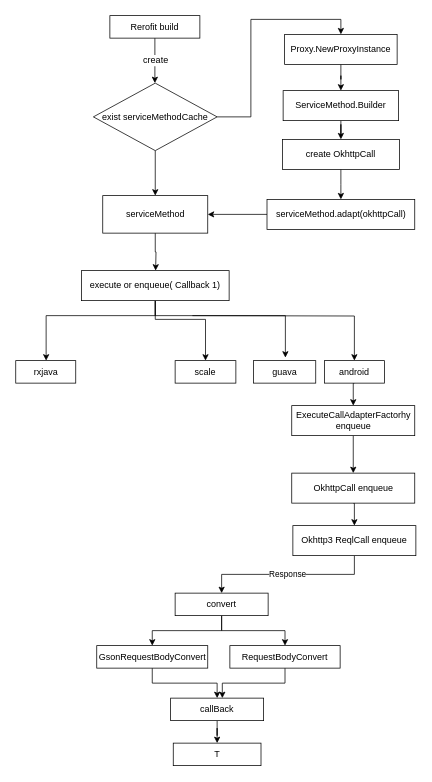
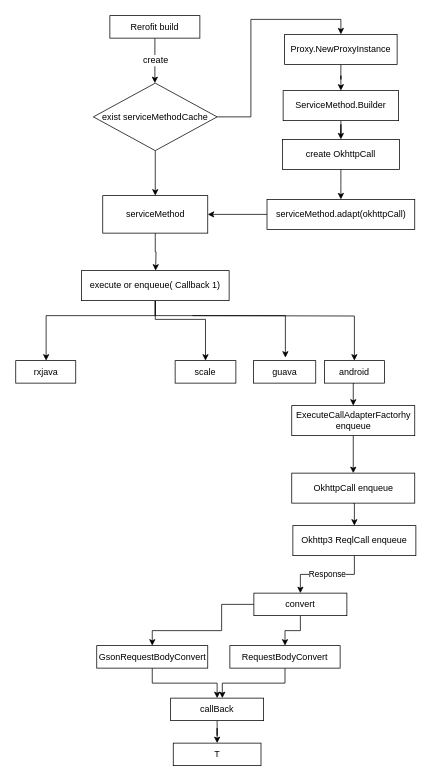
  <mxCell id="0" />
  <mxCell id="1" parent="0" />
  <mxCell id="2" style="edgeStyle=orthogonalEdgeStyle;rounded=0;orthogonalLoop=1;jettySize=auto;html=1;" edge="1" parent="1" source="4"><mxGeometry relative="1" as="geometry"><mxPoint x="206" y="110" as="targetPoint" /></mxGeometry></mxCell>
  <mxCell id="3" value="create" style="text;html=1;resizable=0;points=[];align=center;verticalAlign=middle;labelBackgroundColor=#ffffff;" vertex="1" connectable="0" parent="2"><mxGeometry x="-0.033" relative="1" as="geometry"><mxPoint as="offset" /></mxGeometry></mxCell>
  <mxCell id="4" value="Rerofit build" style="rounded=0;whiteSpace=wrap;html=1;" vertex="1" parent="1"><mxGeometry x="146" y="20" width="120" height="30" as="geometry" /></mxCell>
  <mxCell id="5" style="edgeStyle=orthogonalEdgeStyle;rounded=0;orthogonalLoop=1;jettySize=auto;html=1;exitX=0.5;exitY=1;exitDx=0;exitDy=0;" edge="1" parent="1" source="7" target="22"><mxGeometry relative="1" as="geometry"><mxPoint x="207" y="260" as="targetPoint" /></mxGeometry></mxCell>
  <mxCell id="6" style="edgeStyle=orthogonalEdgeStyle;rounded=0;orthogonalLoop=1;jettySize=auto;html=1;exitX=1;exitY=0.5;exitDx=0;exitDy=0;entryX=0.5;entryY=0;entryDx=0;entryDy=0;" edge="1" parent="1" source="7" target="9"><mxGeometry relative="1" as="geometry" /></mxCell>
  <mxCell id="7" value="exist serviceMethodCache" style="rhombus;whiteSpace=wrap;html=1;" vertex="1" parent="1"><mxGeometry x="124" y="110" width="165" height="90" as="geometry" /></mxCell>
  <mxCell id="8" style="edgeStyle=orthogonalEdgeStyle;rounded=0;orthogonalLoop=1;jettySize=auto;html=1;" edge="1" parent="1" source="9" target="11"><mxGeometry relative="1" as="geometry"><mxPoint x="454" y="115" as="targetPoint" /></mxGeometry></mxCell>
  <mxCell id="9" value="Proxy.NewProxyInstance" style="rounded=0;whiteSpace=wrap;html=1;" vertex="1" parent="1"><mxGeometry x="379" y="45" width="150" height="40" as="geometry" /></mxCell>
  <mxCell id="10" style="edgeStyle=orthogonalEdgeStyle;rounded=0;orthogonalLoop=1;jettySize=auto;html=1;exitX=0.5;exitY=1;exitDx=0;exitDy=0;" edge="1" parent="1" source="11" target="13"><mxGeometry relative="1" as="geometry"><mxPoint x="454" y="195" as="targetPoint" /></mxGeometry></mxCell>
  <mxCell id="11" value="ServiceMethod.Builder" style="rounded=0;whiteSpace=wrap;html=1;" vertex="1" parent="1"><mxGeometry x="377" y="120" width="154" height="40" as="geometry" /></mxCell>
  <mxCell id="12" value="" style="edgeStyle=orthogonalEdgeStyle;rounded=0;orthogonalLoop=1;jettySize=auto;html=1;" edge="1" parent="1" source="13"><mxGeometry relative="1" as="geometry"><mxPoint x="454" y="265" as="targetPoint" /></mxGeometry></mxCell>
  <mxCell id="13" value="create OkhttpCall" style="rounded=0;whiteSpace=wrap;html=1;" vertex="1" parent="1"><mxGeometry x="376" y="185" width="156" height="40" as="geometry" /></mxCell>
  <mxCell id="14" style="edgeStyle=orthogonalEdgeStyle;rounded=0;orthogonalLoop=1;jettySize=auto;html=1;exitX=0;exitY=0.5;exitDx=0;exitDy=0;entryX=1;entryY=0.5;entryDx=0;entryDy=0;" edge="1" parent="1" source="15" target="22"><mxGeometry relative="1" as="geometry" /></mxCell>
  <mxCell id="15" value="serviceMethod.adapt(okhttpCall)" style="rounded=0;whiteSpace=wrap;html=1;" vertex="1" parent="1"><mxGeometry x="355.5" y="265" width="197" height="40" as="geometry" /></mxCell>
  <mxCell id="16" style="edgeStyle=orthogonalEdgeStyle;rounded=0;orthogonalLoop=1;jettySize=auto;html=1;entryX=0.5;entryY=0;entryDx=0;entryDy=0;" edge="1" parent="1" target="27"><mxGeometry relative="1" as="geometry"><mxPoint x="256" y="420" as="sourcePoint" /></mxGeometry></mxCell>
  <mxCell id="17" style="edgeStyle=orthogonalEdgeStyle;rounded=0;orthogonalLoop=1;jettySize=auto;html=1;exitX=0.5;exitY=1;exitDx=0;exitDy=0;" edge="1" parent="1" source="20"><mxGeometry relative="1" as="geometry"><mxPoint x="380" y="476" as="targetPoint" /><Array as="points"><mxPoint x="207" y="420" /><mxPoint x="380" y="420" /></Array></mxGeometry></mxCell>
  <mxCell id="18" style="edgeStyle=orthogonalEdgeStyle;rounded=0;orthogonalLoop=1;jettySize=auto;html=1;entryX=0.5;entryY=0;entryDx=0;entryDy=0;" edge="1" parent="1" source="20" target="24"><mxGeometry relative="1" as="geometry"><Array as="points"><mxPoint x="207" y="425" /><mxPoint x="274" y="425" /></Array></mxGeometry></mxCell>
  <mxCell id="19" style="edgeStyle=orthogonalEdgeStyle;rounded=0;orthogonalLoop=1;jettySize=auto;html=1;" edge="1" parent="1" source="20" target="23"><mxGeometry relative="1" as="geometry"><Array as="points"><mxPoint x="207" y="420" /><mxPoint x="61" y="420" /></Array></mxGeometry></mxCell>
  <mxCell id="20" value="execute or enqueue( Callback 1)" style="rounded=0;whiteSpace=wrap;html=1;" vertex="1" parent="1"><mxGeometry x="108" y="360" width="197" height="40" as="geometry" /></mxCell>
  <mxCell id="21" style="edgeStyle=orthogonalEdgeStyle;rounded=0;orthogonalLoop=1;jettySize=auto;html=1;exitX=0.5;exitY=1;exitDx=0;exitDy=0;" edge="1" parent="1" source="22"><mxGeometry relative="1" as="geometry"><mxPoint x="207" y="360" as="targetPoint" /></mxGeometry></mxCell>
  <mxCell id="22" value="&lt;span style=&quot;white-space: normal&quot;&gt;serviceMethod&lt;/span&gt;" style="rounded=0;whiteSpace=wrap;html=1;" vertex="1" parent="1"><mxGeometry x="136.5" y="260" width="140" height="50" as="geometry" /></mxCell>
  <mxCell id="23" value="rxjava" style="rounded=0;whiteSpace=wrap;html=1;" vertex="1" parent="1"><mxGeometry x="20.5" y="480" width="80" height="30" as="geometry" /></mxCell>
  <mxCell id="24" value="scale" style="rounded=0;whiteSpace=wrap;html=1;" vertex="1" parent="1"><mxGeometry x="233" y="480" width="81" height="30" as="geometry" /></mxCell>
  <mxCell id="25" value="guava" style="rounded=0;whiteSpace=wrap;html=1;" vertex="1" parent="1"><mxGeometry x="337.5" y="480" width="83" height="30" as="geometry" /></mxCell>
  <mxCell id="26" style="edgeStyle=orthogonalEdgeStyle;rounded=0;orthogonalLoop=1;jettySize=auto;html=1;exitX=0.5;exitY=1;exitDx=0;exitDy=0;entryX=0.5;entryY=0;entryDx=0;entryDy=0;" edge="1" parent="1" source="27" target="29"><mxGeometry relative="1" as="geometry" /></mxCell>
  <mxCell id="27" value="android" style="rounded=0;whiteSpace=wrap;html=1;" vertex="1" parent="1"><mxGeometry x="432" y="480" width="80" height="30" as="geometry" /></mxCell>
  <mxCell id="28" value="" style="edgeStyle=orthogonalEdgeStyle;rounded=0;orthogonalLoop=1;jettySize=auto;html=1;" edge="1" parent="1" source="29" target="31"><mxGeometry relative="1" as="geometry" /></mxCell>
  <mxCell id="29" value="ExecuteCallAdapterFactorhy&lt;br&gt;enqueue" style="rounded=0;whiteSpace=wrap;html=1;" vertex="1" parent="1"><mxGeometry x="388.5" y="540" width="164" height="40" as="geometry" /></mxCell>
  <mxCell id="30" style="edgeStyle=orthogonalEdgeStyle;rounded=0;orthogonalLoop=1;jettySize=auto;html=1;exitX=0.5;exitY=1;exitDx=0;exitDy=0;entryX=0.5;entryY=0;entryDx=0;entryDy=0;" edge="1" parent="1" source="31" target="36"><mxGeometry relative="1" as="geometry" /></mxCell>
  <mxCell id="31" value="OkhttpCall enqueue" style="rounded=0;whiteSpace=wrap;html=1;" vertex="1" parent="1"><mxGeometry x="388.5" y="630" width="164" height="40" as="geometry" /></mxCell>
  <mxCell id="32" style="edgeStyle=orthogonalEdgeStyle;rounded=0;orthogonalLoop=1;jettySize=auto;html=1;entryX=0.5;entryY=0;entryDx=0;entryDy=0;" edge="1" parent="1" source="34" target="38"><mxGeometry relative="1" as="geometry"><Array as="points"><mxPoint x="295" y="840" /><mxPoint x="203" y="840" /></Array></mxGeometry></mxCell>
  <mxCell id="33" style="edgeStyle=orthogonalEdgeStyle;rounded=0;orthogonalLoop=1;jettySize=auto;html=1;entryX=0.5;entryY=0;entryDx=0;entryDy=0;" edge="1" parent="1" source="34" target="40"><mxGeometry relative="1" as="geometry" /></mxCell>
- <mxCell id="34" value="convert" style="rounded=0;whiteSpace=wrap;html=1;" vertex="1" parent="1"><mxGeometry x="233" y="790" width="124" height="30" as="geometry" /></mxCell>
+ <mxCell id="34" value="convert" style="rounded=0;whiteSpace=wrap;html=1;" vertex="1" parent="1"><mxGeometry x="338" y="790" width="124" height="30" as="geometry" /></mxCell>
  <mxCell id="35" value="Response" style="edgeStyle=orthogonalEdgeStyle;rounded=0;orthogonalLoop=1;jettySize=auto;html=1;exitX=0.5;exitY=1;exitDx=0;exitDy=0;entryX=0.5;entryY=0;entryDx=0;entryDy=0;" edge="1" parent="1" source="36" target="34"><mxGeometry relative="1" as="geometry" /></mxCell>
  <mxCell id="36" value="Okhttp3 ReqlCall enqueue" style="rounded=0;whiteSpace=wrap;html=1;" vertex="1" parent="1"><mxGeometry x="390" y="700" width="164" height="40" as="geometry" /></mxCell>
  <mxCell id="37" style="edgeStyle=orthogonalEdgeStyle;rounded=0;orthogonalLoop=1;jettySize=auto;html=1;exitX=0.5;exitY=1;exitDx=0;exitDy=0;" edge="1" parent="1" source="38" target="42"><mxGeometry relative="1" as="geometry" /></mxCell>
  <mxCell id="38" value="GsonRequestBodyConvert" style="rounded=0;whiteSpace=wrap;html=1;" vertex="1" parent="1"><mxGeometry x="128.5" y="860" width="148" height="30" as="geometry" /></mxCell>
  <mxCell id="39" style="edgeStyle=orthogonalEdgeStyle;rounded=0;orthogonalLoop=1;jettySize=auto;html=1;exitX=0.5;exitY=1;exitDx=0;exitDy=0;entryX=0.556;entryY=0;entryDx=0;entryDy=0;entryPerimeter=0;" edge="1" parent="1" source="40" target="42"><mxGeometry relative="1" as="geometry"><mxPoint x="296" y="920" as="targetPoint" /></mxGeometry></mxCell>
  <mxCell id="40" value="RequestBodyConvert" style="rounded=0;whiteSpace=wrap;html=1;" vertex="1" parent="1"><mxGeometry x="306" y="860" width="147" height="30" as="geometry" /></mxCell>
  <mxCell id="41" style="edgeStyle=orthogonalEdgeStyle;rounded=0;orthogonalLoop=1;jettySize=auto;html=1;exitX=0.5;exitY=1;exitDx=0;exitDy=0;" edge="1" parent="1" source="42" target="43"><mxGeometry relative="1" as="geometry"><mxPoint x="289" y="980" as="targetPoint" /></mxGeometry></mxCell>
  <mxCell id="42" value="callBack" style="rounded=0;whiteSpace=wrap;html=1;" vertex="1" parent="1"><mxGeometry x="227" y="930" width="124" height="30" as="geometry" /></mxCell>
  <mxCell id="43" value="T" style="rounded=0;whiteSpace=wrap;html=1;" vertex="1" parent="1"><mxGeometry x="230.5" y="990" width="117" height="30" as="geometry" /></mxCell>
